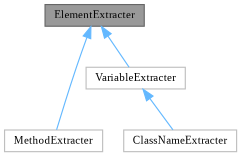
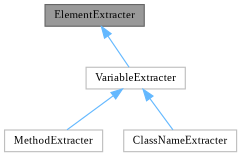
  digraph {
    fontname="Liberation Serif"
    node [color=grey75 fillcolor=white fontname="Liberation Serif" fontsize=10 shape=box style=filled]
    edge [color=steelblue1 dir=back fontname="Liberation Serif" fontsize=10 labelfontname=Helvetica labelfontsize=10 style=solid]
    n1 [color=gray40 fillcolor=grey60 fontcolor=black height=0.2 label=ElementExtracter width=0.4]
    n2 [height=0.2 label=MethodExtracter width=0.4]
    n3 [height=0.2 label=VariableExtracter width=0.4]
    n4 [height=0.2 label=ClassNameExtracter width=0.4]
-   n1 -> n2
+   n3 -> n2
    n1 -> n3
    n3 -> n4
  }
